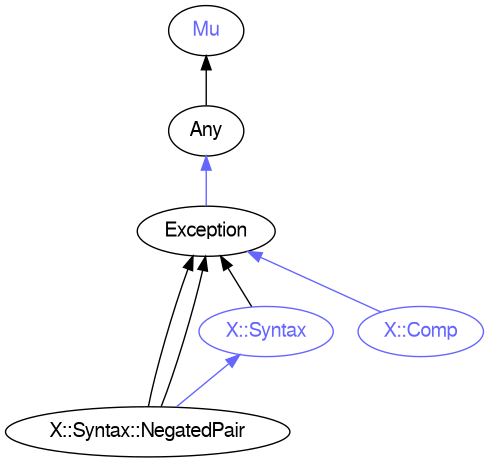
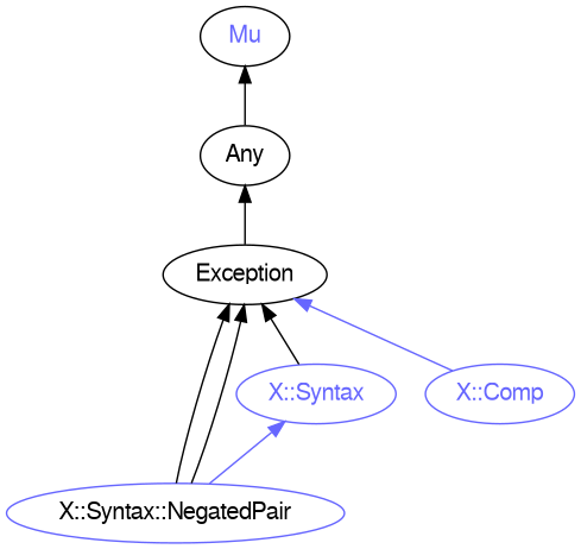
  digraph {
    rankdir=BT
    splines=polyline
    node [color="#000000" fontcolor="#000000" fontname=FreeSans]
    edge [color="#000000"]
-   "X::Syntax::NegatedPair"
+   "X::Syntax::NegatedPair" [color="#6666FF"]
    Exception
    "X::Syntax" [color="#6666FF" fontcolor="#6666FF"]
    Any
    Mu [fontcolor="#6666FF"]
    "X::Comp" [color="#6666FF" fontcolor="#6666FF"]
    "X::Syntax::NegatedPair" -> Exception
    "X::Syntax::NegatedPair" -> Exception
    "X::Syntax::NegatedPair" -> "X::Syntax" [color="#6666FF"]
-   Exception -> Any [color="#6666FF"]
+   Exception -> Any
    "X::Syntax" -> Exception
    Any -> Mu
    "X::Comp" -> Exception [color="#6666FF"]
  }
